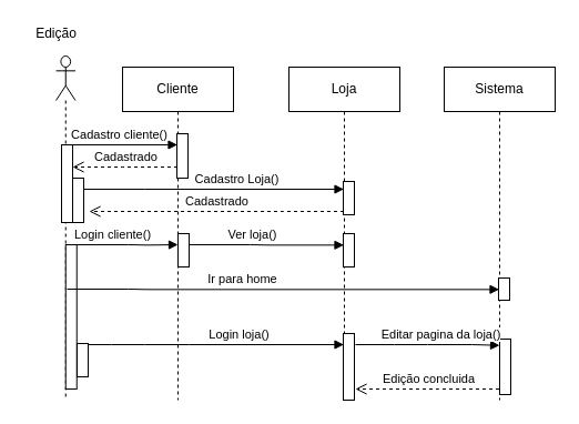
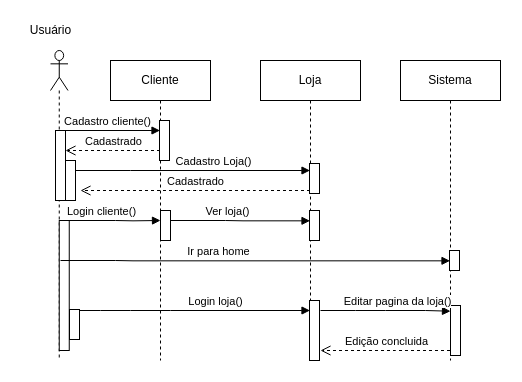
  <mxCell id="0" />
  <mxCell id="1" parent="0" />
  <mxCell id="2" value="" style="shape=umlLifeline;participant=umlActor;perimeter=lifelinePerimeter;whiteSpace=wrap;html=1;container=1;collapsible=0;recursiveResize=0;verticalAlign=top;spacingTop=36;outlineConnect=0;size=40;" vertex="1" parent="1"><mxGeometry x="50" y="50" width="17.5" height="310" as="geometry" /></mxCell>
  <mxCell id="3" value="" style="html=1;points=[];perimeter=orthogonalPerimeter;" vertex="1" parent="2"><mxGeometry x="5" y="80" width="10" height="70" as="geometry" /></mxCell>
  <mxCell id="4" value="" style="html=1;points=[];perimeter=orthogonalPerimeter;" vertex="1" parent="2"><mxGeometry x="15" y="110" width="10" height="40" as="geometry" /></mxCell>
  <mxCell id="5" value="" style="html=1;points=[];perimeter=orthogonalPerimeter;" vertex="1" parent="2"><mxGeometry x="8.75" y="170" width="10" height="130" as="geometry" /></mxCell>
  <mxCell id="6" value="" style="html=1;points=[];perimeter=orthogonalPerimeter;" vertex="1" parent="2"><mxGeometry x="19" y="259" width="10" height="30" as="geometry" /></mxCell>
  <mxCell id="7" value="&lt;div&gt;Loja&lt;/div&gt;" style="shape=umlLifeline;perimeter=lifelinePerimeter;whiteSpace=wrap;html=1;container=1;collapsible=0;recursiveResize=0;outlineConnect=0;" vertex="1" parent="1"><mxGeometry x="260" y="60" width="100" height="300" as="geometry" /></mxCell>
  <mxCell id="8" value="" style="html=1;points=[];perimeter=orthogonalPerimeter;" vertex="1" parent="7"><mxGeometry x="49" y="240" width="10" height="60" as="geometry" /></mxCell>
  <mxCell id="9" value="" style="html=1;points=[];perimeter=orthogonalPerimeter;" vertex="1" parent="7"><mxGeometry x="49" y="103" width="10" height="30" as="geometry" /></mxCell>
  <mxCell id="10" value="" style="html=1;points=[];perimeter=orthogonalPerimeter;" vertex="1" parent="7"><mxGeometry x="49" y="150" width="10" height="30" as="geometry" /></mxCell>
  <mxCell id="11" value="&lt;div&gt;Sistema&lt;/div&gt;" style="shape=umlLifeline;perimeter=lifelinePerimeter;whiteSpace=wrap;html=1;container=1;collapsible=0;recursiveResize=0;outlineConnect=0;" vertex="1" parent="1"><mxGeometry x="400" y="60" width="100" height="300" as="geometry" /></mxCell>
  <mxCell id="12" value="" style="html=1;points=[];perimeter=orthogonalPerimeter;" vertex="1" parent="11"><mxGeometry x="50" y="245" width="10" height="50" as="geometry" /></mxCell>
  <mxCell id="13" value="" style="html=1;points=[];perimeter=orthogonalPerimeter;" vertex="1" parent="11"><mxGeometry x="49" y="190" width="10" height="20" as="geometry" /></mxCell>
- <mxCell id="14" value="Edição" style="text;html=1;align=center;verticalAlign=middle;resizable=0;points=[];autosize=1;strokeColor=none;fillColor=none;" vertex="1" parent="1"><mxGeometry x="20" y="20" width="60" height="20" as="geometry" /></mxCell>
+ <mxCell id="14" value="Usuário" style="text;html=1;align=center;verticalAlign=middle;resizable=0;points=[];autosize=1;strokeColor=none;fillColor=none;" vertex="1" parent="1"><mxGeometry x="20" y="20" width="60" height="20" as="geometry" /></mxCell>
  <mxCell id="15" value="Cliente" style="shape=umlLifeline;perimeter=lifelinePerimeter;whiteSpace=wrap;html=1;container=1;collapsible=0;recursiveResize=0;outlineConnect=0;" vertex="1" parent="1"><mxGeometry x="110" y="60" width="100" height="300" as="geometry" /></mxCell>
  <mxCell id="16" value="Cadastro cliente()" style="html=1;verticalAlign=bottom;endArrow=block;rounded=0;" edge="1" parent="15" target="15"><mxGeometry width="80" relative="1" as="geometry"><mxPoint x="-55" y="70" as="sourcePoint" /><mxPoint x="25" y="70" as="targetPoint" /></mxGeometry></mxCell>
  <mxCell id="17" value="" style="html=1;points=[];perimeter=orthogonalPerimeter;" vertex="1" parent="15"><mxGeometry x="50" y="150" width="10" height="30" as="geometry" /></mxCell>
  <mxCell id="18" value="Ver loja()" style="html=1;verticalAlign=bottom;endArrow=block;rounded=0;" edge="1" parent="15" target="7"><mxGeometry x="-0.187" width="80" relative="1" as="geometry"><mxPoint x="60" y="160" as="sourcePoint" /><mxPoint x="160" y="160" as="targetPoint" /><mxPoint as="offset" /><Array as="points"><mxPoint x="115" y="160" /><mxPoint x="132.5" y="160.34" /></Array></mxGeometry></mxCell>
  <mxCell id="19" value="" style="html=1;points=[];perimeter=orthogonalPerimeter;" vertex="1" parent="15"><mxGeometry x="49" y="60" width="10" height="40" as="geometry" /></mxCell>
  <mxCell id="20" value="Cadastro Loja()" style="html=1;verticalAlign=bottom;endArrow=block;rounded=0;" edge="1" parent="1" source="4" target="7"><mxGeometry x="0.175" width="80" relative="1" as="geometry"><mxPoint x="70" y="160" as="sourcePoint" /><mxPoint x="164.5" y="170" as="targetPoint" /><Array as="points"><mxPoint x="130" y="170" /></Array><mxPoint as="offset" /></mxGeometry></mxCell>
  <mxCell id="21" value="Login cliente()" style="html=1;verticalAlign=bottom;endArrow=block;rounded=0;" edge="1" parent="1"><mxGeometry x="-0.187" width="80" relative="1" as="geometry"><mxPoint x="60" y="220" as="sourcePoint" /><mxPoint x="160" y="220" as="targetPoint" /><mxPoint as="offset" /><Array as="points"><mxPoint x="115" y="220" /><mxPoint x="132.5" y="220.34" /></Array></mxGeometry></mxCell>
  <mxCell id="22" value="Login loja()" style="html=1;verticalAlign=bottom;endArrow=block;rounded=0;" edge="1" parent="1" source="6" target="7"><mxGeometry x="0.178" width="80" relative="1" as="geometry"><mxPoint x="70" y="250" as="sourcePoint" /><mxPoint x="172" y="230" as="targetPoint" /><mxPoint as="offset" /><Array as="points"><mxPoint x="100" y="310" /><mxPoint x="130" y="310" /><mxPoint x="170" y="310" /></Array></mxGeometry></mxCell>
  <mxCell id="23" value="Cadastrado" style="html=1;verticalAlign=bottom;endArrow=open;dashed=1;endSize=8;rounded=0;" edge="1" parent="1" source="15" target="3"><mxGeometry relative="1" as="geometry"><mxPoint x="160" y="140" as="sourcePoint" /><mxPoint x="60" y="150" as="targetPoint" /><Array as="points"><mxPoint x="110" y="150" /></Array></mxGeometry></mxCell>
  <mxCell id="24" value="Cadastrado" style="html=1;verticalAlign=bottom;endArrow=open;dashed=1;endSize=8;rounded=0;" edge="1" parent="1" source="7"><mxGeometry relative="1" as="geometry"><mxPoint x="304.5" y="190" as="sourcePoint" /><mxPoint x="80" y="190" as="targetPoint" /><Array as="points"><mxPoint x="255" y="190" /></Array></mxGeometry></mxCell>
  <mxCell id="25" value="Editar pagina da loja()" style="html=1;verticalAlign=bottom;endArrow=block;rounded=0;" edge="1" parent="1"><mxGeometry x="0.178" width="80" relative="1" as="geometry"><mxPoint x="320" y="310" as="sourcePoint" /><mxPoint x="450" y="310.69" as="targetPoint" /><mxPoint as="offset" /><Array as="points"><mxPoint x="355" y="310" /><mxPoint x="385" y="310" /><mxPoint x="425" y="310" /></Array></mxGeometry></mxCell>
  <mxCell id="26" value="&lt;div&gt;Edição concluida&lt;/div&gt;" style="html=1;verticalAlign=bottom;endArrow=open;dashed=1;endSize=8;rounded=0;" edge="1" parent="1"><mxGeometry x="-0.004" relative="1" as="geometry"><mxPoint x="449.5" y="350" as="sourcePoint" /><mxPoint x="320" y="350" as="targetPoint" /><Array as="points"><mxPoint x="395" y="350" /></Array><mxPoint as="offset" /></mxGeometry></mxCell>
  <mxCell id="27" value="Ir para home" style="html=1;verticalAlign=bottom;endArrow=block;rounded=0;" edge="1" parent="1" target="11"><mxGeometry x="-0.187" width="80" relative="1" as="geometry"><mxPoint x="60" y="260" as="sourcePoint" /><mxPoint x="160" y="260" as="targetPoint" /><mxPoint as="offset" /><Array as="points"><mxPoint x="115" y="260" /><mxPoint x="132.5" y="260.34" /></Array></mxGeometry></mxCell>
